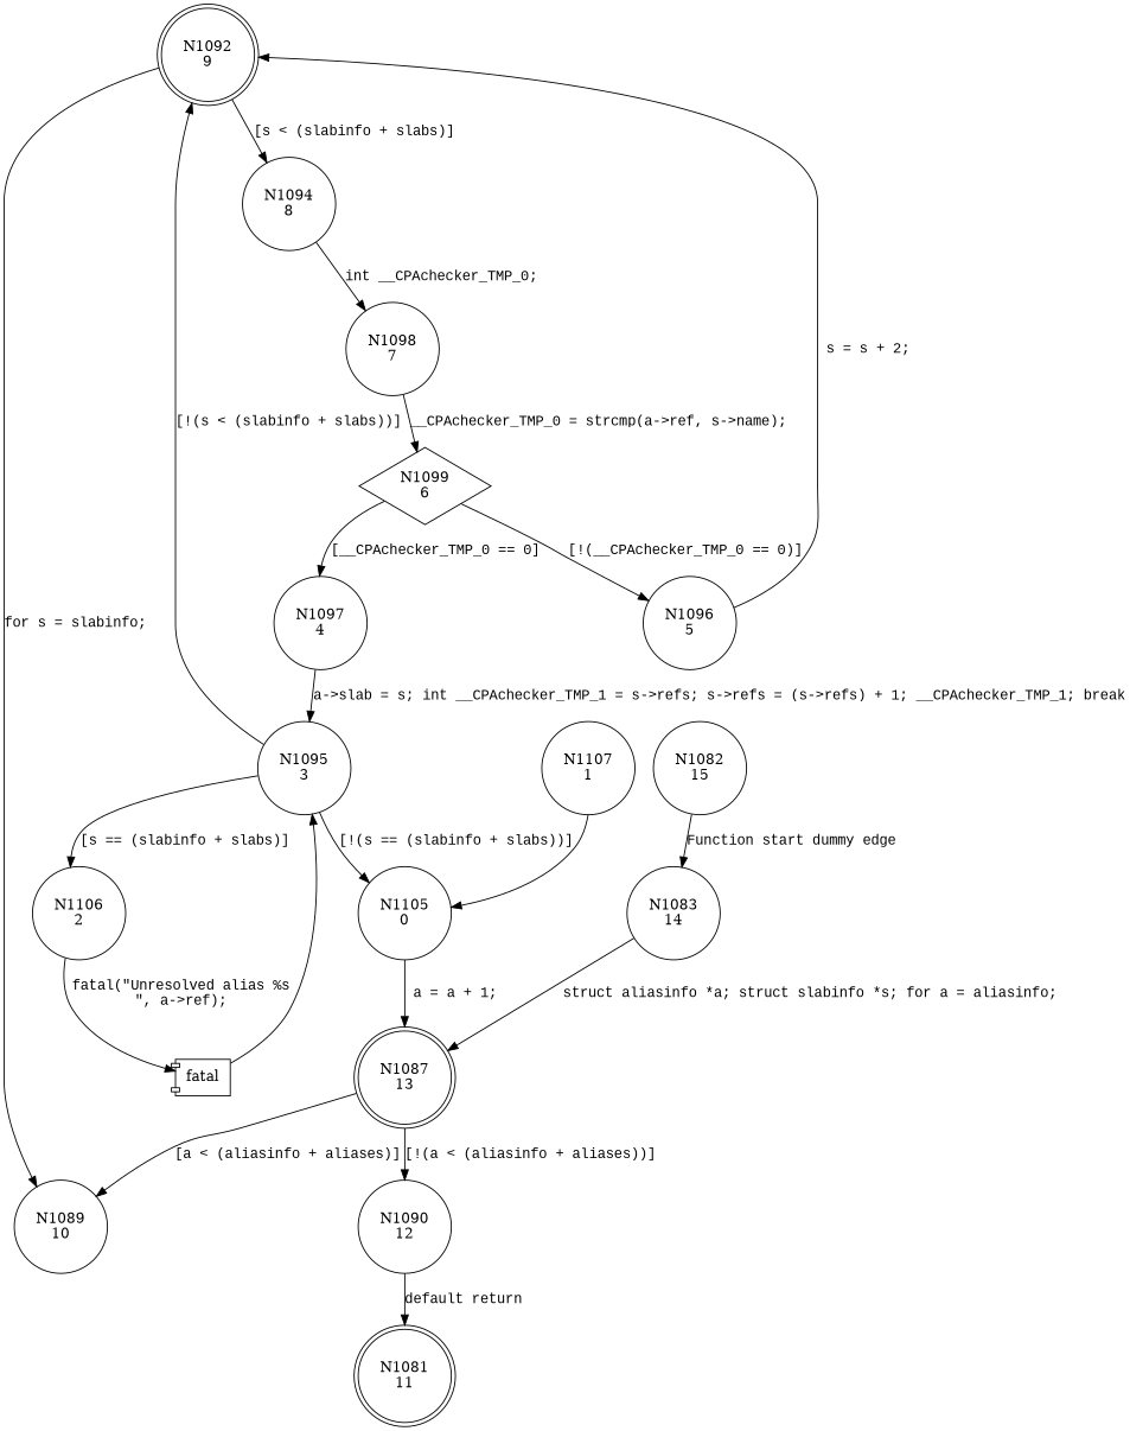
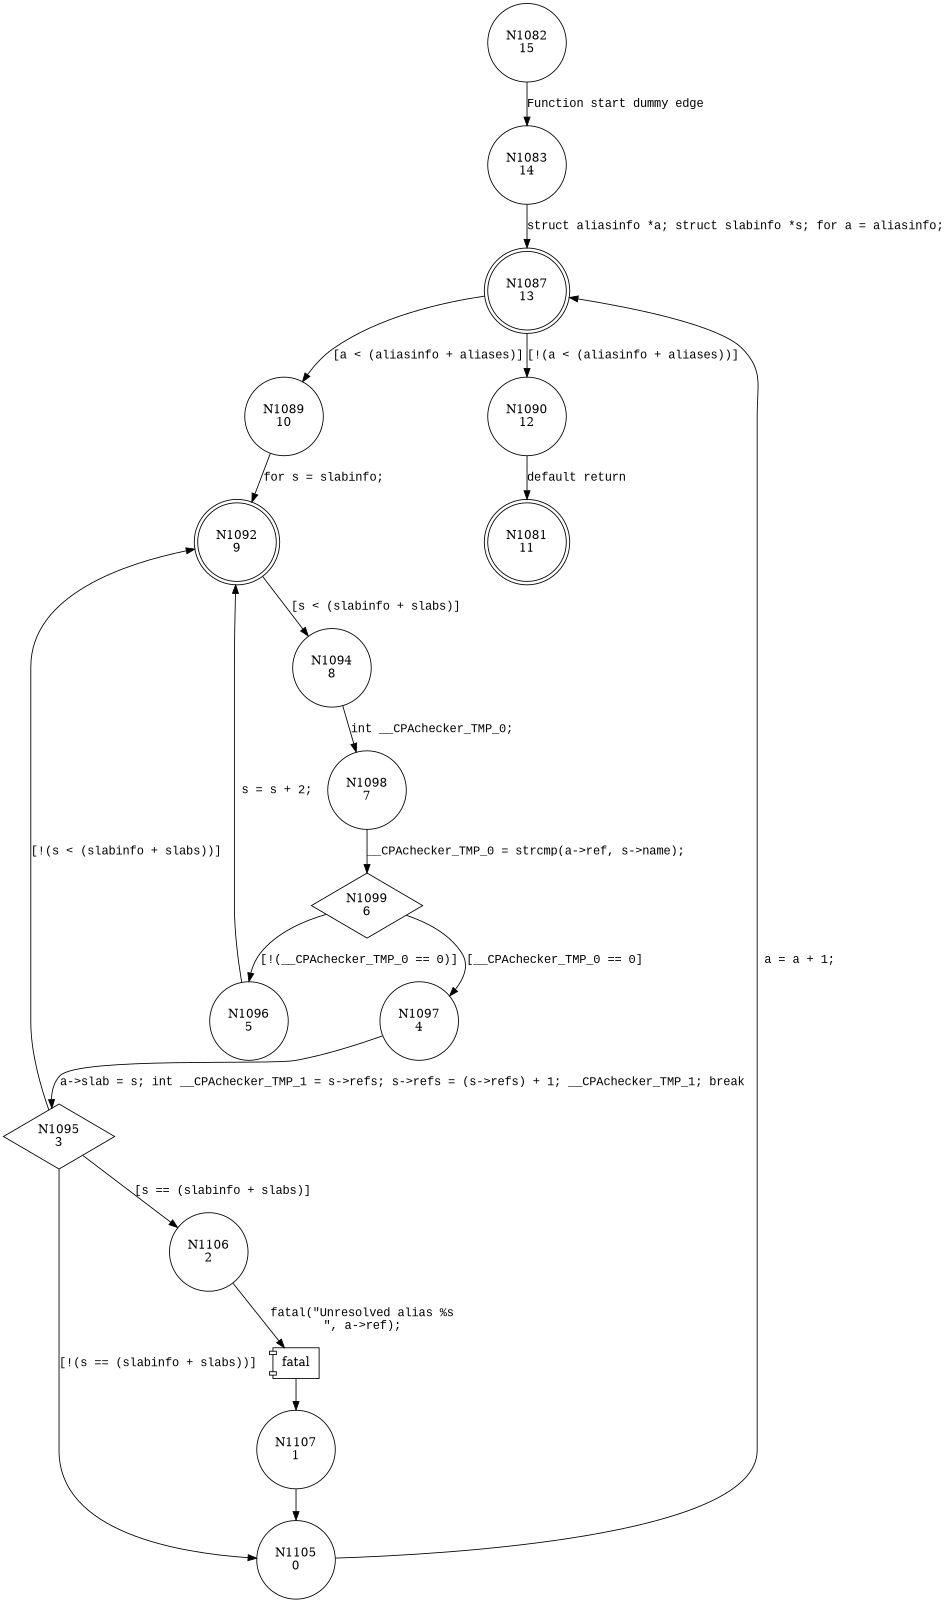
  digraph {
    node [shape=circle]
    edge [fontname="Courier New"]
    n1 [label="N1082\n15"]
    n2 [label="N1083\n14"]
    n3 [label="N1087\n13" shape=doublecircle]
    n4 [label="N1089\n10"]
    n5 [label="N1090\n12"]
    n6 [label="N1092\n9" shape=doublecircle]
    n7 [label="N1081\n11" shape=doublecircle]
    n8 [label="N1094\n8"]
    n9 [label="N1098\n7"]
-   n10 [label="N1095\n3"]
+   n10 [label="N1095\n3" shape=diamond]
    n11 [label="N1106\n2"]
    n12 [label="N1105\n0"]
    n13 [label="N1099\n6" shape=diamond]
    n14 [label=fatal shape=component]
    n15 [label="N1107\n1"]
    n16 [label="N1097\n4"]
    n17 [label="N1096\n5"]
    n1 -> n2 [label="Function start dummy edge"]
    n2 -> n3 [label="struct aliasinfo *a; struct slabinfo *s; for a = aliasinfo;"]
    n3 -> n4 [label="[a < (aliasinfo + aliases)]"]
    n3 -> n5 [label="[!(a < (aliasinfo + aliases))]"]
-   n6 -> n4 [label="for s = slabinfo;"]
+   n4 -> n6 [label="for s = slabinfo;"]
    n5 -> n7 [label="default return"]
    n6 -> n8 [label="[s < (slabinfo + slabs)]"]
    n8 -> n9 [label="int __CPAchecker_TMP_0;"]
    n9 -> n13 [label="__CPAchecker_TMP_0 = strcmp(a->ref, s->name);"]
    n10 -> n6 [label="[!(s < (slabinfo + slabs))]"]
    n10 -> n11 [label="[s == (slabinfo + slabs)]"]
    n10 -> n12 [label="[!(s == (slabinfo + slabs))]"]
    n11 -> n14 [label="fatal(\"Unresolved alias %s\n\", a->ref);"]
    n12 -> n3 [label=" a = a + 1;"]
    n13 -> n16 [label="[__CPAchecker_TMP_0 == 0]"]
    n13 -> n17 [label="[!(__CPAchecker_TMP_0 == 0)]"]
-   n14 -> n10
+   n14 -> n15
    n15 -> n12
    n16 -> n10 [label="a->slab = s; int __CPAchecker_TMP_1 = s->refs; s->refs = (s->refs) + 1; __CPAchecker_TMP_1; break"]
    n17 -> n6 [label=" s = s + 2;"]
  }
